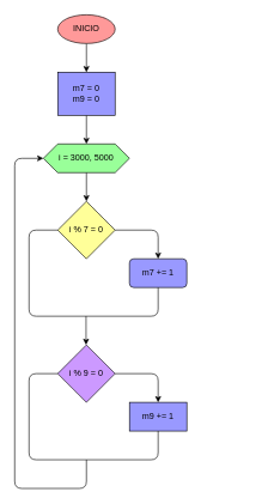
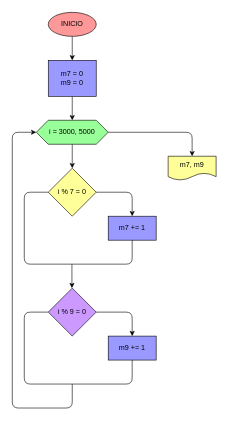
  <mxCell id="0" />
  <mxCell id="1" parent="0" />
  <mxCell id="2" value="" style="edgeStyle=none;html=1;strokeColor=#000000;fontColor=#000000;" parent="1" source="3" target="5" edge="1"><mxGeometry relative="1" as="geometry" /></mxCell>
  <mxCell id="3" value="INICIO" style="ellipse;whiteSpace=wrap;html=1;strokeColor=#000000;fontColor=#000000;fillColor=#FF9999;" parent="1" vertex="1"><mxGeometry x="80" y="20" width="80" height="40" as="geometry" /></mxCell>
  <mxCell id="4" style="edgeStyle=none;html=1;exitX=0.5;exitY=1;exitDx=0;exitDy=0;entryX=0.5;entryY=0;entryDx=0;entryDy=0;fontColor=#000000;strokeColor=#000000;" parent="1" source="5" target="7" edge="1"><mxGeometry relative="1" as="geometry" /></mxCell>
  <mxCell id="5" value="m7 = 0&lt;br&gt;m9 = 0" style="whiteSpace=wrap;html=1;strokeColor=#000000;fontColor=#000000;fillColor=#9999FF;" parent="1" vertex="1"><mxGeometry x="80" y="100" width="80" height="60" as="geometry" /></mxCell>
+ <mxCell id="6" value="" style="edgeStyle=orthogonalEdgeStyle;html=1;fontColor=#000000;strokeColor=#000000;" parent="1" source="7" target="13" edge="1"><mxGeometry relative="1" as="geometry" /></mxCell>
  <mxCell id="7" value="i = 3000, 5000" style="shape=hexagon;perimeter=hexagonPerimeter2;whiteSpace=wrap;html=1;fixedSize=1;fontColor=#000000;strokeColor=#000000;fillColor=#99FF99;" parent="1" vertex="1"><mxGeometry x="60" y="200" width="120" height="40" as="geometry" /></mxCell>
  <mxCell id="8" value="" style="edgeStyle=none;html=1;fontColor=#000000;strokeColor=#000000;exitX=0.5;exitY=1;exitDx=0;exitDy=0;" parent="1" source="7" target="10" edge="1"><mxGeometry relative="1" as="geometry"><mxPoint x="120" y="320" as="sourcePoint" /></mxGeometry></mxCell>
  <mxCell id="9" value="" style="edgeStyle=orthogonalEdgeStyle;html=1;fontColor=#000000;strokeColor=#000000;entryX=0.5;entryY=0;entryDx=0;entryDy=0;" parent="1" source="10" target="11" edge="1"><mxGeometry relative="1" as="geometry" /></mxCell>
  <mxCell id="10" value="i % 7 = 0" style="rhombus;whiteSpace=wrap;html=1;fillColor=#ffff99;strokeColor=#000000;fontColor=#000000;" parent="1" vertex="1"><mxGeometry x="80" y="280" width="80" height="80" as="geometry" /></mxCell>
- <mxCell id="11" value="m7 += 1" style="whiteSpace=wrap;html=1;fillColor=#9999FF;strokeColor=#000000;fontColor=#000000;rounded=1;" parent="1" vertex="1"><mxGeometry x="180" y="360" width="80" height="40" as="geometry" /></mxCell>
+ <mxCell id="11" value="m7 += 1" style="whiteSpace=wrap;html=1;fillColor=#9999FF;strokeColor=#000000;fontColor=#000000;" parent="1" vertex="1"><mxGeometry x="180" y="360" width="80" height="40" as="geometry" /></mxCell>
  <mxCell id="12" value="" style="endArrow=none;html=1;fontColor=#000000;strokeColor=#000000;entryX=0.5;entryY=1;entryDx=0;entryDy=0;exitX=0;exitY=0.5;exitDx=0;exitDy=0;" parent="1" source="10" target="11" edge="1"><mxGeometry width="50" height="50" relative="1" as="geometry"><mxPoint x="0" y="400" as="sourcePoint" /><mxPoint x="220" y="470" as="targetPoint" /><Array as="points"><mxPoint x="40" y="320" /><mxPoint x="40" y="440" /><mxPoint x="220" y="440" /></Array></mxGeometry></mxCell>
+ <mxCell id="13" value="m7, m9" style="shape=document;whiteSpace=wrap;html=1;boundedLbl=1;fillColor=#FFFF99;strokeColor=#000000;fontColor=#000000;" parent="1" vertex="1"><mxGeometry x="280" y="260" width="80" height="40" as="geometry" /></mxCell>
  <mxCell id="14" value="" style="edgeStyle=orthogonalEdgeStyle;html=1;fontColor=#000000;strokeColor=#000000;entryX=0.5;entryY=0;entryDx=0;entryDy=0;" parent="1" source="15" target="16" edge="1"><mxGeometry relative="1" as="geometry" /></mxCell>
  <mxCell id="15" value="i % 9 = 0" style="rhombus;whiteSpace=wrap;html=1;fillColor=#CC99FF;strokeColor=#000000;fontColor=#000000;" parent="1" vertex="1"><mxGeometry x="80" y="480" width="80" height="80" as="geometry" /></mxCell>
  <mxCell id="16" value="m9 += 1" style="whiteSpace=wrap;html=1;fillColor=#9999FF;strokeColor=#000000;fontColor=#000000;" parent="1" vertex="1"><mxGeometry x="180" y="560" width="80" height="40" as="geometry" /></mxCell>
  <mxCell id="17" value="" style="endArrow=none;html=1;fontColor=#000000;strokeColor=#000000;entryX=0.5;entryY=1;entryDx=0;entryDy=0;exitX=0;exitY=0.5;exitDx=0;exitDy=0;" parent="1" source="15" target="16" edge="1"><mxGeometry width="50" height="50" relative="1" as="geometry"><mxPoint x="0" y="600" as="sourcePoint" /><mxPoint x="220" y="670" as="targetPoint" /><Array as="points"><mxPoint x="40" y="520" /><mxPoint x="40" y="640" /><mxPoint x="220" y="640" /></Array></mxGeometry></mxCell>
  <mxCell id="18" value="" style="edgeStyle=none;html=1;fontColor=#000000;strokeColor=#000000;exitX=0.5;exitY=1;exitDx=0;exitDy=0;" parent="1" edge="1"><mxGeometry relative="1" as="geometry"><mxPoint x="119.5" y="440" as="sourcePoint" /><mxPoint x="119.5" y="480" as="targetPoint" /></mxGeometry></mxCell>
  <mxCell id="19" value="" style="endArrow=classic;html=1;strokeColor=#000000;entryX=0;entryY=0.5;entryDx=0;entryDy=0;" edge="1" parent="1" target="7"><mxGeometry width="50" height="50" relative="1" as="geometry"><mxPoint x="120" y="640" as="sourcePoint" /><mxPoint x="0" y="330" as="targetPoint" /><Array as="points"><mxPoint x="120" y="680" /><mxPoint x="20" y="680" /><mxPoint x="20" y="220" /></Array></mxGeometry></mxCell>
